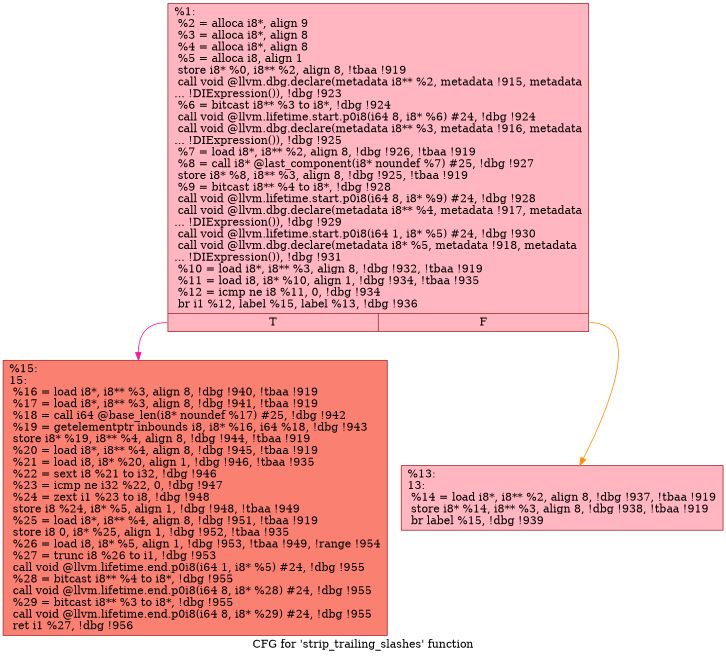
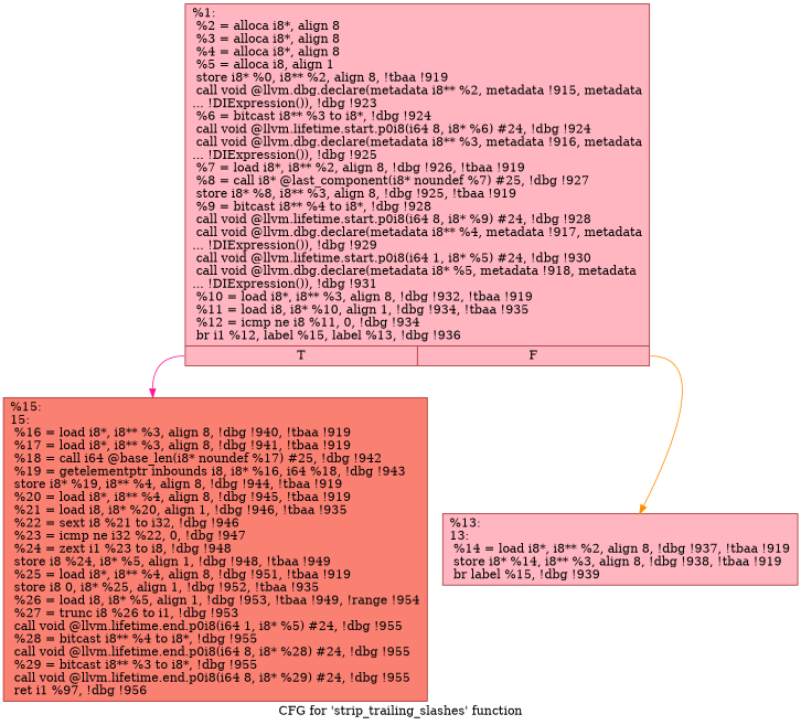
  digraph {
    label="CFG for 'strip_trailing_slashes' function"
    node [color=brown fillcolor=lightpink shape=record style=filled]
-   n1 [label="{%1:\l  %2 = alloca i8*, align 9\l  %3 = alloca i8*, align 8\l  %4 = alloca i8*, align 8\l  %5 = alloca i8, align 1\l  store i8* %0, i8** %2, align 8, !tbaa !919\l  call void @llvm.dbg.declare(metadata i8** %2, metadata !915, metadata\l... !DIExpression()), !dbg !923\l  %6 = bitcast i8** %3 to i8*, !dbg !924\l  call void @llvm.lifetime.start.p0i8(i64 8, i8* %6) #24, !dbg !924\l  call void @llvm.dbg.declare(metadata i8** %3, metadata !916, metadata\l... !DIExpression()), !dbg !925\l  %7 = load i8*, i8** %2, align 8, !dbg !926, !tbaa !919\l  %8 = call i8* @last_component(i8* noundef %7) #25, !dbg !927\l  store i8* %8, i8** %3, align 8, !dbg !925, !tbaa !919\l  %9 = bitcast i8** %4 to i8*, !dbg !928\l  call void @llvm.lifetime.start.p0i8(i64 8, i8* %9) #24, !dbg !928\l  call void @llvm.dbg.declare(metadata i8** %4, metadata !917, metadata\l... !DIExpression()), !dbg !929\l  call void @llvm.lifetime.start.p0i8(i64 1, i8* %5) #24, !dbg !930\l  call void @llvm.dbg.declare(metadata i8* %5, metadata !918, metadata\l... !DIExpression()), !dbg !931\l  %10 = load i8*, i8** %3, align 8, !dbg !932, !tbaa !919\l  %11 = load i8, i8* %10, align 1, !dbg !934, !tbaa !935\l  %12 = icmp ne i8 %11, 0, !dbg !934\l  br i1 %12, label %15, label %13, !dbg !936\l|{<s0>T|<s1>F}}"]
-   n2 [fillcolor=salmon label="{%15:\l15:                                               \l  %16 = load i8*, i8** %3, align 8, !dbg !940, !tbaa !919\l  %17 = load i8*, i8** %3, align 8, !dbg !941, !tbaa !919\l  %18 = call i64 @base_len(i8* noundef %17) #25, !dbg !942\l  %19 = getelementptr inbounds i8, i8* %16, i64 %18, !dbg !943\l  store i8* %19, i8** %4, align 8, !dbg !944, !tbaa !919\l  %20 = load i8*, i8** %4, align 8, !dbg !945, !tbaa !919\l  %21 = load i8, i8* %20, align 1, !dbg !946, !tbaa !935\l  %22 = sext i8 %21 to i32, !dbg !946\l  %23 = icmp ne i32 %22, 0, !dbg !947\l  %24 = zext i1 %23 to i8, !dbg !948\l  store i8 %24, i8* %5, align 1, !dbg !948, !tbaa !949\l  %25 = load i8*, i8** %4, align 8, !dbg !951, !tbaa !919\l  store i8 0, i8* %25, align 1, !dbg !952, !tbaa !935\l  %26 = load i8, i8* %5, align 1, !dbg !953, !tbaa !949, !range !954\l  %27 = trunc i8 %26 to i1, !dbg !953\l  call void @llvm.lifetime.end.p0i8(i64 1, i8* %5) #24, !dbg !955\l  %28 = bitcast i8** %4 to i8*, !dbg !955\l  call void @llvm.lifetime.end.p0i8(i64 8, i8* %28) #24, !dbg !955\l  %29 = bitcast i8** %3 to i8*, !dbg !955\l  call void @llvm.lifetime.end.p0i8(i64 8, i8* %29) #24, !dbg !955\l  ret i1 %27, !dbg !956\l}"]
+   n1 [label="{%1:\l  %2 = alloca i8*, align 8\l  %3 = alloca i8*, align 8\l  %4 = alloca i8*, align 8\l  %5 = alloca i8, align 1\l  store i8* %0, i8** %2, align 8, !tbaa !919\l  call void @llvm.dbg.declare(metadata i8** %2, metadata !915, metadata\l... !DIExpression()), !dbg !923\l  %6 = bitcast i8** %3 to i8*, !dbg !924\l  call void @llvm.lifetime.start.p0i8(i64 8, i8* %6) #24, !dbg !924\l  call void @llvm.dbg.declare(metadata i8** %3, metadata !916, metadata\l... !DIExpression()), !dbg !925\l  %7 = load i8*, i8** %2, align 8, !dbg !926, !tbaa !919\l  %8 = call i8* @last_component(i8* noundef %7) #25, !dbg !927\l  store i8* %8, i8** %3, align 8, !dbg !925, !tbaa !919\l  %9 = bitcast i8** %4 to i8*, !dbg !928\l  call void @llvm.lifetime.start.p0i8(i64 8, i8* %9) #24, !dbg !928\l  call void @llvm.dbg.declare(metadata i8** %4, metadata !917, metadata\l... !DIExpression()), !dbg !929\l  call void @llvm.lifetime.start.p0i8(i64 1, i8* %5) #24, !dbg !930\l  call void @llvm.dbg.declare(metadata i8* %5, metadata !918, metadata\l... !DIExpression()), !dbg !931\l  %10 = load i8*, i8** %3, align 8, !dbg !932, !tbaa !919\l  %11 = load i8, i8* %10, align 1, !dbg !934, !tbaa !935\l  %12 = icmp ne i8 %11, 0, !dbg !934\l  br i1 %12, label %15, label %13, !dbg !936\l|{<s0>T|<s1>F}}"]
+   n2 [fillcolor=salmon label="{%15:\l15:                                               \l  %16 = load i8*, i8** %3, align 8, !dbg !940, !tbaa !919\l  %17 = load i8*, i8** %3, align 8, !dbg !941, !tbaa !919\l  %18 = call i64 @base_len(i8* noundef %17) #25, !dbg !942\l  %19 = getelementptr inbounds i8, i8* %16, i64 %18, !dbg !943\l  store i8* %19, i8** %4, align 8, !dbg !944, !tbaa !919\l  %20 = load i8*, i8** %4, align 8, !dbg !945, !tbaa !919\l  %21 = load i8, i8* %20, align 1, !dbg !946, !tbaa !935\l  %22 = sext i8 %21 to i32, !dbg !946\l  %23 = icmp ne i32 %22, 0, !dbg !947\l  %24 = zext i1 %23 to i8, !dbg !948\l  store i8 %24, i8* %5, align 1, !dbg !948, !tbaa !949\l  %25 = load i8*, i8** %4, align 8, !dbg !951, !tbaa !919\l  store i8 0, i8* %25, align 1, !dbg !952, !tbaa !935\l  %26 = load i8, i8* %5, align 1, !dbg !953, !tbaa !949, !range !954\l  %27 = trunc i8 %26 to i1, !dbg !953\l  call void @llvm.lifetime.end.p0i8(i64 1, i8* %5) #24, !dbg !955\l  %28 = bitcast i8** %4 to i8*, !dbg !955\l  call void @llvm.lifetime.end.p0i8(i64 8, i8* %28) #24, !dbg !955\l  %29 = bitcast i8** %3 to i8*, !dbg !955\l  call void @llvm.lifetime.end.p0i8(i64 8, i8* %29) #24, !dbg !955\l  ret i1 %97, !dbg !956\l}"]
    n3 [label="{%13:\l13:                                               \l  %14 = load i8*, i8** %2, align 8, !dbg !937, !tbaa !919\l  store i8* %14, i8** %3, align 8, !dbg !938, !tbaa !919\l  br label %15, !dbg !939\l}"]
    n1 -> n2 [color=deeppink tailport=s0]
    n1 -> n3 [color=darkorange tailport=s1]
  }
